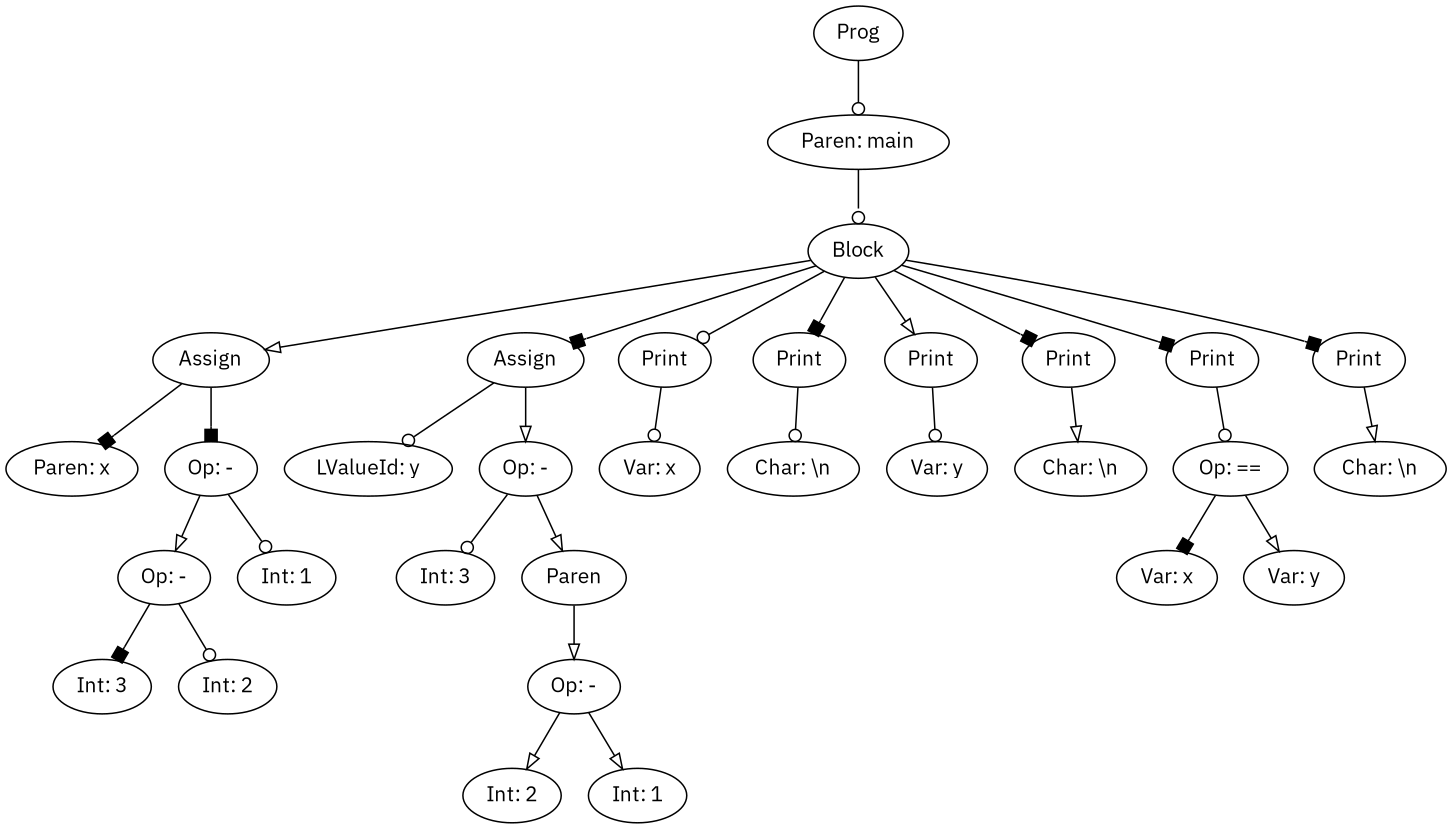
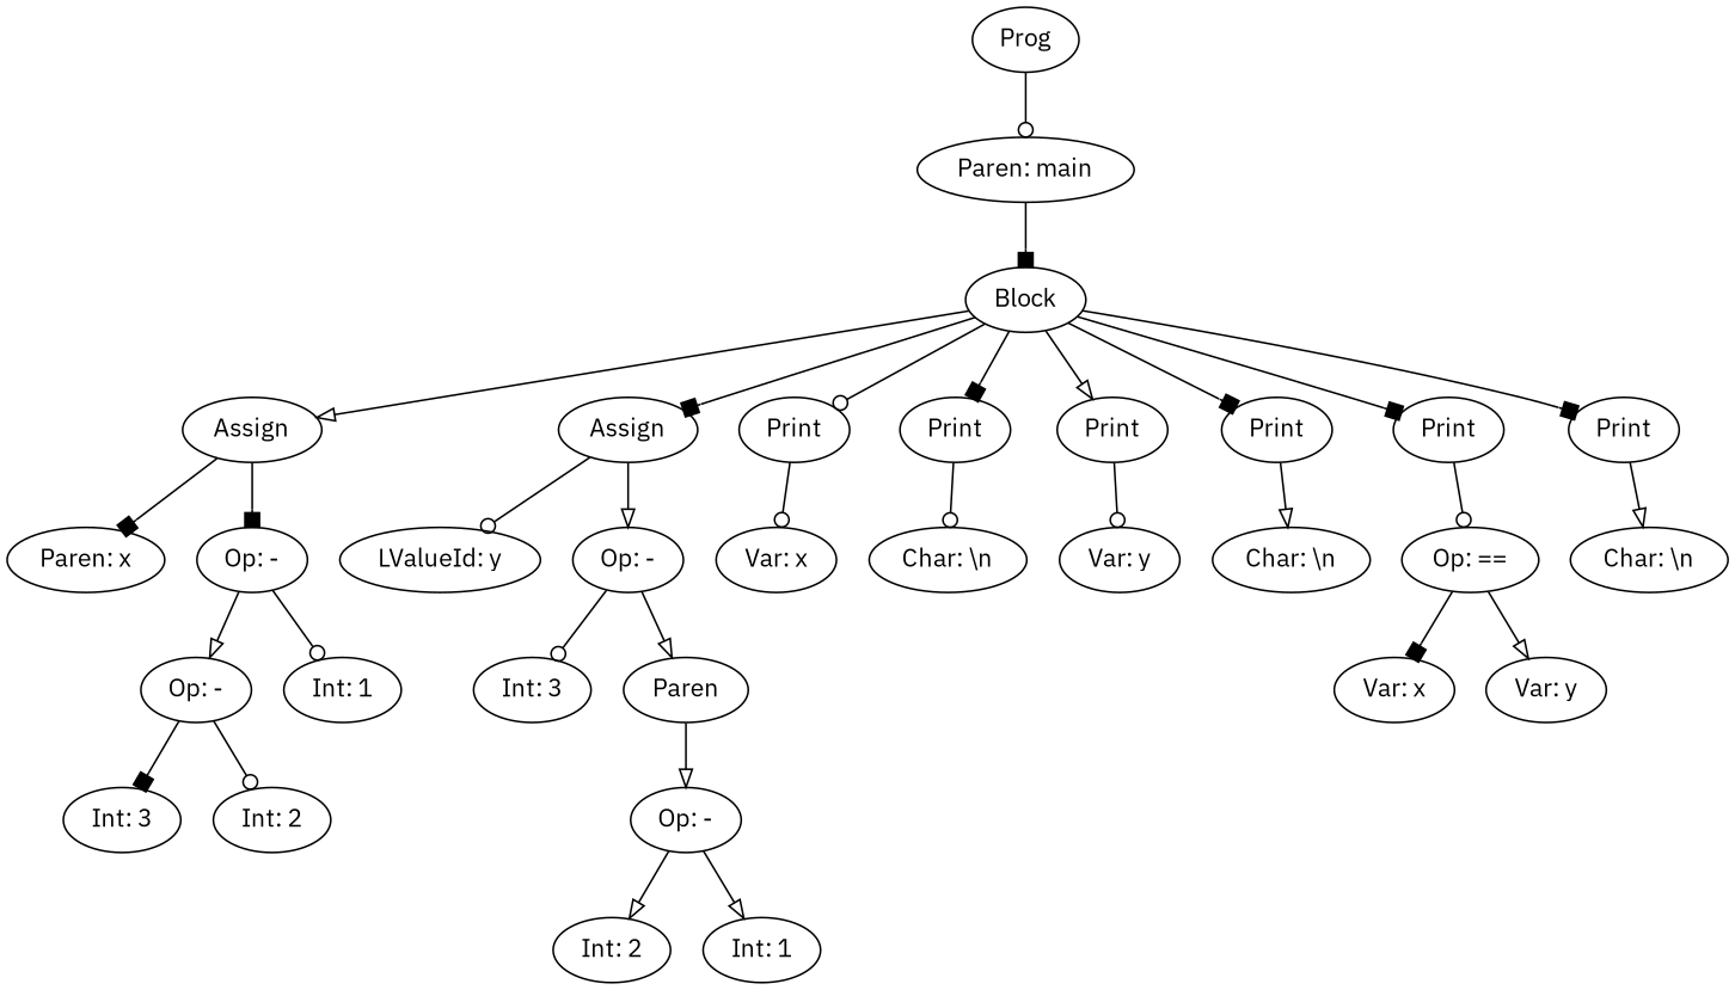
  digraph {
    fontname="IBM Plex Sans"
    node [fontname="IBM Plex Sans"]
    edge [arrowhead=onormal fontname="IBM Plex Sans"]
    n1 [label=Prog]
    n2 [label="Paren: main"]
    n3 [label=Block]
    n4 [label=Assign]
    n5 [label=Assign]
    n6 [label=Print]
    n7 [label=Print]
    n8 [label=Print]
    n9 [label=Print]
    n10 [label=Print]
    n11 [label=Print]
    n12 [label="Paren: x"]
    n13 [label="Op: -"]
    n14 [label="LValueId: y"]
    n15 [label="Op: -"]
    n16 [label="Var: x"]
    n17 [label="Char: \\n"]
    n18 [label="Var: y"]
    n19 [label="Char: \\n"]
    n20 [label="Op: =="]
    n21 [label="Char: \\n"]
    n22 [label="Op: -"]
    n23 [label="Int: 1"]
    n24 [label="Int: 3"]
    n25 [label="Int: 2"]
    n26 [label="Int: 3"]
    n27 [label=Paren]
    n28 [label="Op: -"]
    n29 [label="Int: 2"]
    n30 [label="Int: 1"]
    n31 [label="Var: x"]
    n32 [label="Var: y"]
    n1 -> n2 [arrowhead=odot]
-   n2 -> n3 [arrowhead=odot]
+   n2 -> n3 [arrowhead=box]
    n3 -> n4
    n3 -> n5 [arrowhead=box]
    n3 -> n6 [arrowhead=odot]
    n3 -> n7 [arrowhead=box]
    n3 -> n8
    n3 -> n9 [arrowhead=box]
    n3 -> n10 [arrowhead=box]
    n3 -> n11 [arrowhead=box]
    n4 -> n12 [arrowhead=box]
    n4 -> n13 [arrowhead=box]
    n5 -> n14 [arrowhead=odot]
    n5 -> n15
    n6 -> n16 [arrowhead=odot]
    n7 -> n17 [arrowhead=odot]
    n8 -> n18 [arrowhead=odot]
    n9 -> n19
    n10 -> n20 [arrowhead=odot]
    n11 -> n21
    n13 -> n22
    n13 -> n23 [arrowhead=odot]
    n15 -> n26 [arrowhead=odot]
    n15 -> n27
    n20 -> n31 [arrowhead=box]
    n20 -> n32
    n22 -> n24 [arrowhead=box]
    n22 -> n25 [arrowhead=odot]
    n27 -> n28
    n28 -> n29
    n28 -> n30
  }
